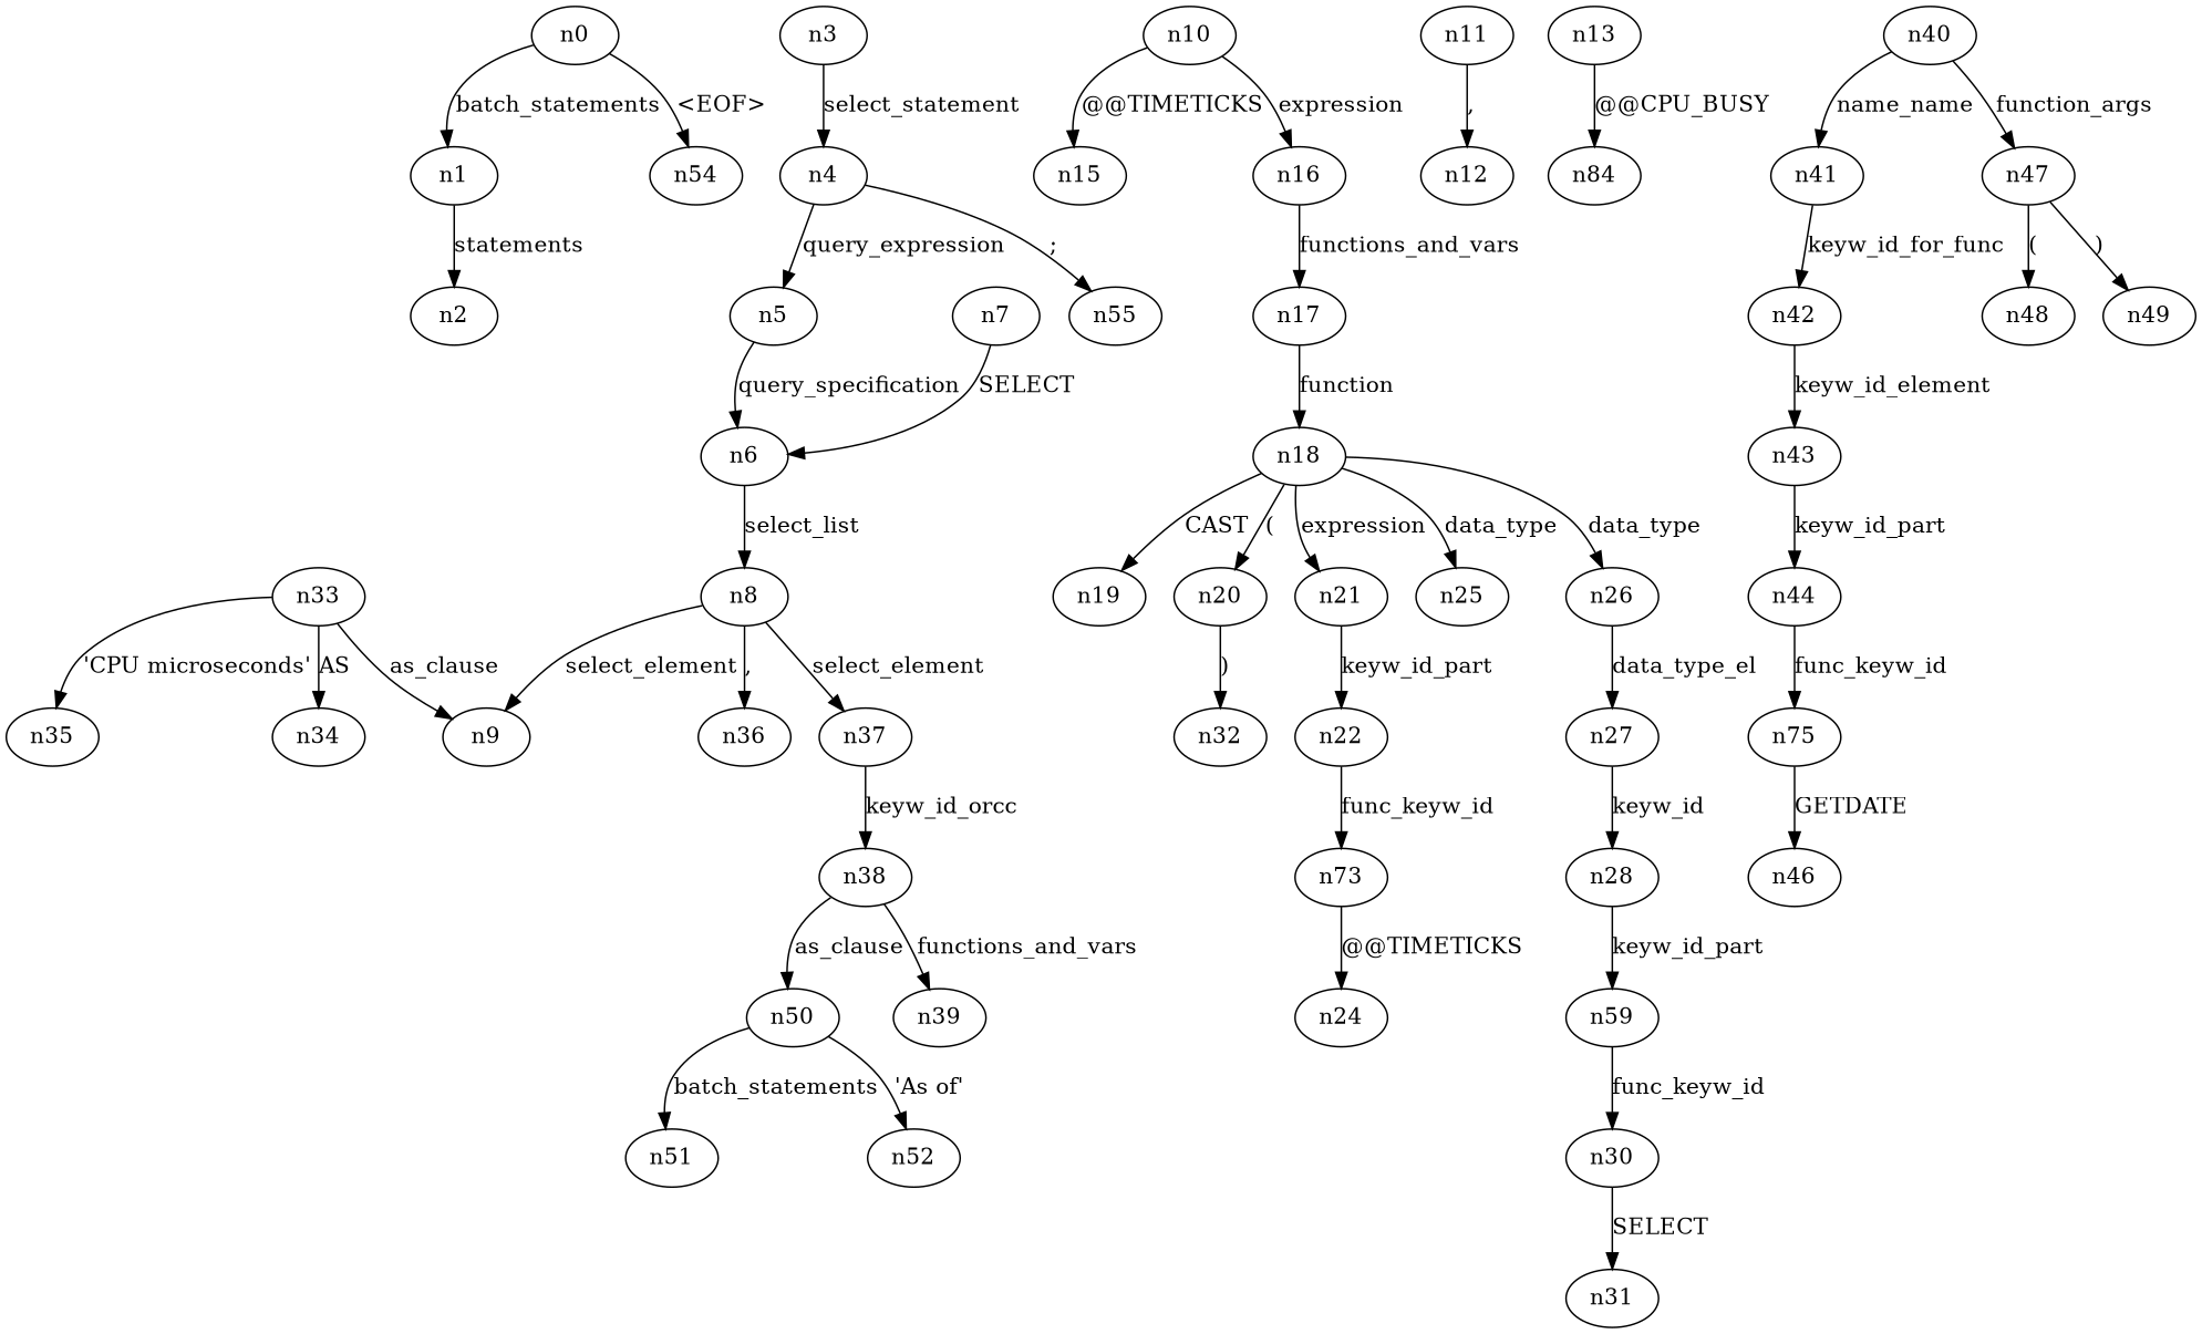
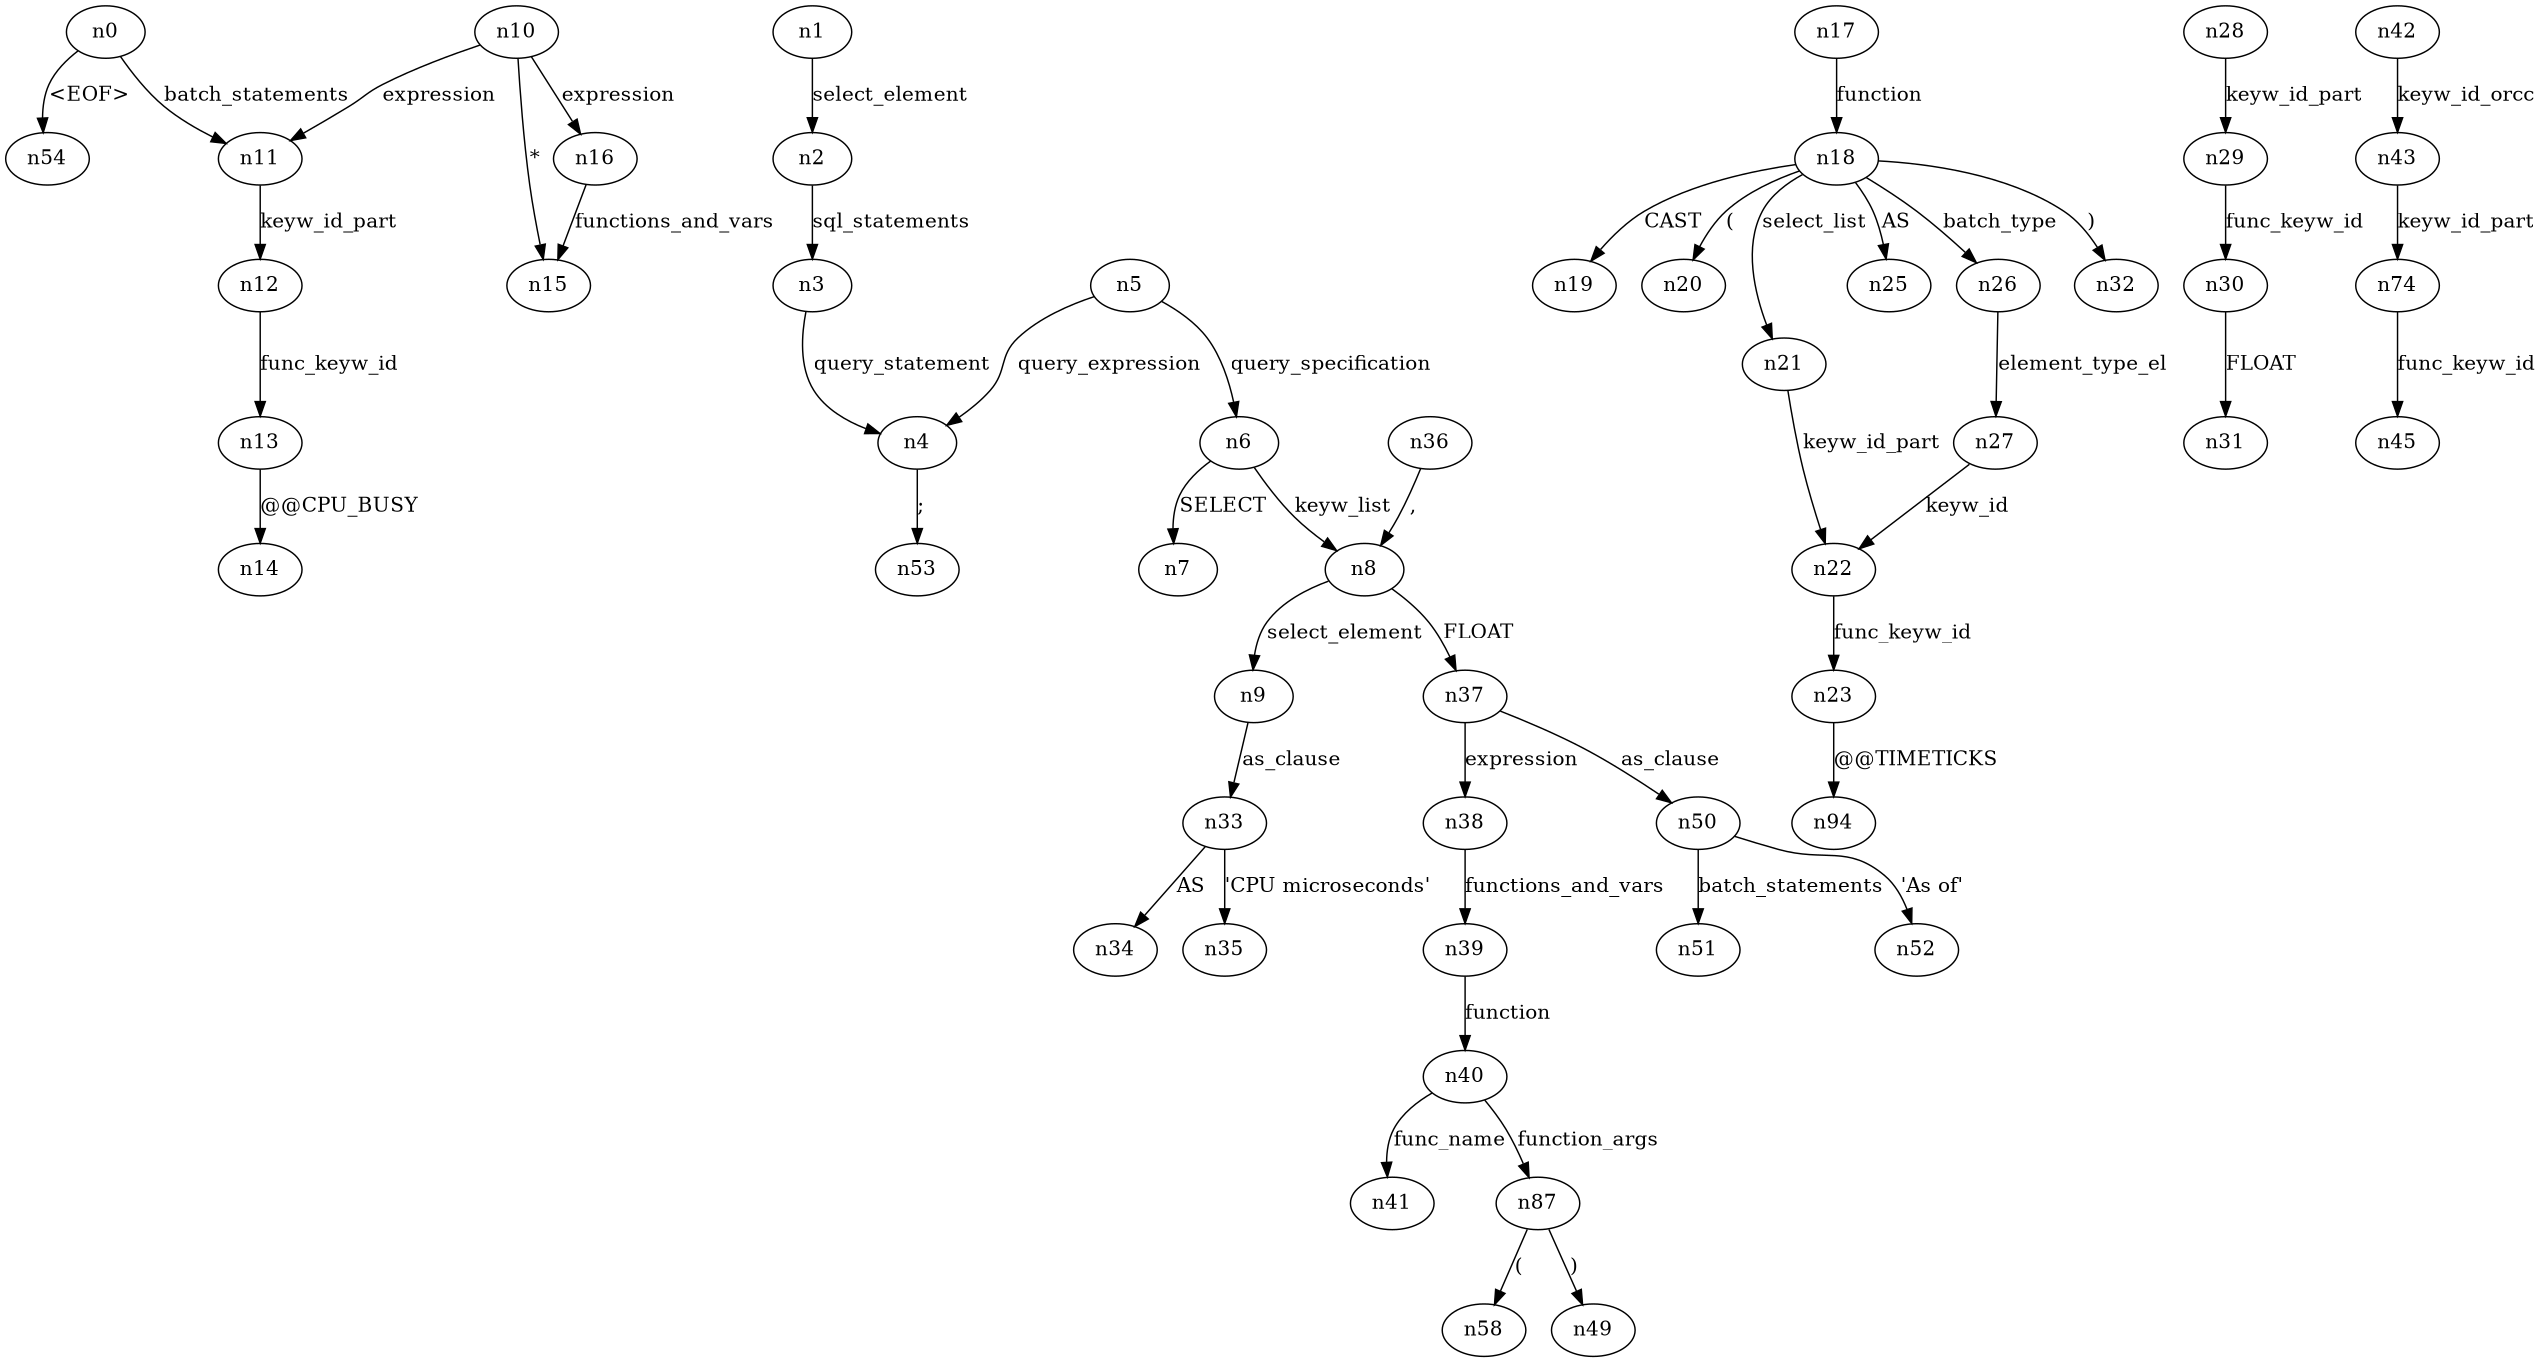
  digraph {
    n0
    n1
    n54
    n2
    n3
    n4
    n5
-   n53 [label=n55]
+   n53
    n6
    n7
    n8
    n9
    n36
    n37
    n33
    n38
    n50
    n10
    n11
    n15
    n16
    n34
    n35
    n12
    n17
    n13
-   n14 [label=n84]
+   n14
    n18
    n19
    n20
    n21
    n25
    n26
    n32
    n22
    n27
-   n23 [label=n73]
-   n24
+   n23
+   n24 [label=n94]
    n28
-   n29 [label=n59]
+   n29
    n30
    n31
    n39
    n51
    n52
    n40
    n41
-   n47
+   n47 [label=n87]
    n42
-   n48
+   n48 [label=n58]
    n49
    n43
-   n44
-   n45 [label=n75]
-   n46
-   n0 -> n1 [label=batch_statements]
+   n44 [label=n74]
+   n45
+   n0 -> n11 [label=batch_statements]
    n0 -> n54 [label="<EOF>"]
-   n1 -> n2 [label=statements]
-   n3 -> n4 [label=select_statement]
-   n4 -> n5 [label=query_expression]
+   n1 -> n2 [label=select_element]
+   n2 -> n3 [label=sql_statements]
+   n3 -> n4 [label=query_statement]
+   n5 -> n4 [label=query_expression]
    n4 -> n53 [label=";"]
    n5 -> n6 [label=query_specification]
-   n7 -> n6 [label=SELECT]
-   n6 -> n8 [label=select_list]
+   n6 -> n7 [label=SELECT]
+   n6 -> n8 [label=keyw_list]
    n8 -> n9 [label=select_element]
-   n8 -> n36 [label=","]
-   n8 -> n37 [label=select_element]
-   n33 -> n9 [label=as_clause]
-   n37 -> n38 [label=keyw_id_orcc]
-   n38 -> n50 [label=as_clause]
+   n36 -> n8 [label=","]
+   n8 -> n37 [label=FLOAT]
+   n9 -> n33 [label=as_clause]
+   n37 -> n38 [label=expression]
+   n37 -> n50 [label=as_clause]
    n33 -> n34 [label=AS]
    n33 -> n35 [label="'CPU microseconds'"]
    n38 -> n39 [label=functions_and_vars]
    n50 -> n51 [label=batch_statements]
    n50 -> n52 [label="'As of'"]
-   n10 -> n15 [label="@@TIMETICKS"]
+   n10 -> n11 [label=expression]
+   n10 -> n15 [label="*"]
    n10 -> n16 [label=expression]
-   n11 -> n12 [label=","]
-   n16 -> n17 [label=functions_and_vars]
+   n11 -> n12 [label=keyw_id_part]
+   n16 -> n15 [label=functions_and_vars]
+   n12 -> n13 [label=func_keyw_id]
    n17 -> n18 [label=function]
    n13 -> n14 [label="@@CPU_BUSY"]
    n18 -> n19 [label=CAST]
    n18 -> n20 [label="("]
-   n18 -> n21 [label=expression]
-   n18 -> n25 [label=data_type]
-   n18 -> n26 [label=data_type]
-   n20 -> n32 [label=")"]
+   n18 -> n21 [label=select_list]
+   n18 -> n25 [label=AS]
+   n18 -> n26 [label=batch_type]
+   n18 -> n32 [label=")"]
    n21 -> n22 [label=keyw_id_part]
-   n26 -> n27 [label=data_type_el]
+   n26 -> n27 [label=element_type_el]
    n22 -> n23 [label=func_keyw_id]
-   n27 -> n28 [label=keyw_id]
+   n27 -> n22 [label=keyw_id]
    n23 -> n24 [label="@@TIMETICKS"]
    n28 -> n29 [label=keyw_id_part]
    n29 -> n30 [label=func_keyw_id]
-   n30 -> n31 [label=SELECT]
-   n40 -> n41 [label=name_name]
+   n30 -> n31 [label=FLOAT]
+   n39 -> n40 [label=function]
+   n40 -> n41 [label=func_name]
    n40 -> n47 [label=function_args]
-   n41 -> n42 [label=keyw_id_for_func]
    n47 -> n48 [label="("]
    n47 -> n49 [label=")"]
-   n42 -> n43 [label=keyw_id_element]
+   n42 -> n43 [label=keyw_id_orcc]
    n43 -> n44 [label=keyw_id_part]
    n44 -> n45 [label=func_keyw_id]
-   n45 -> n46 [label=GETDATE]
  }
